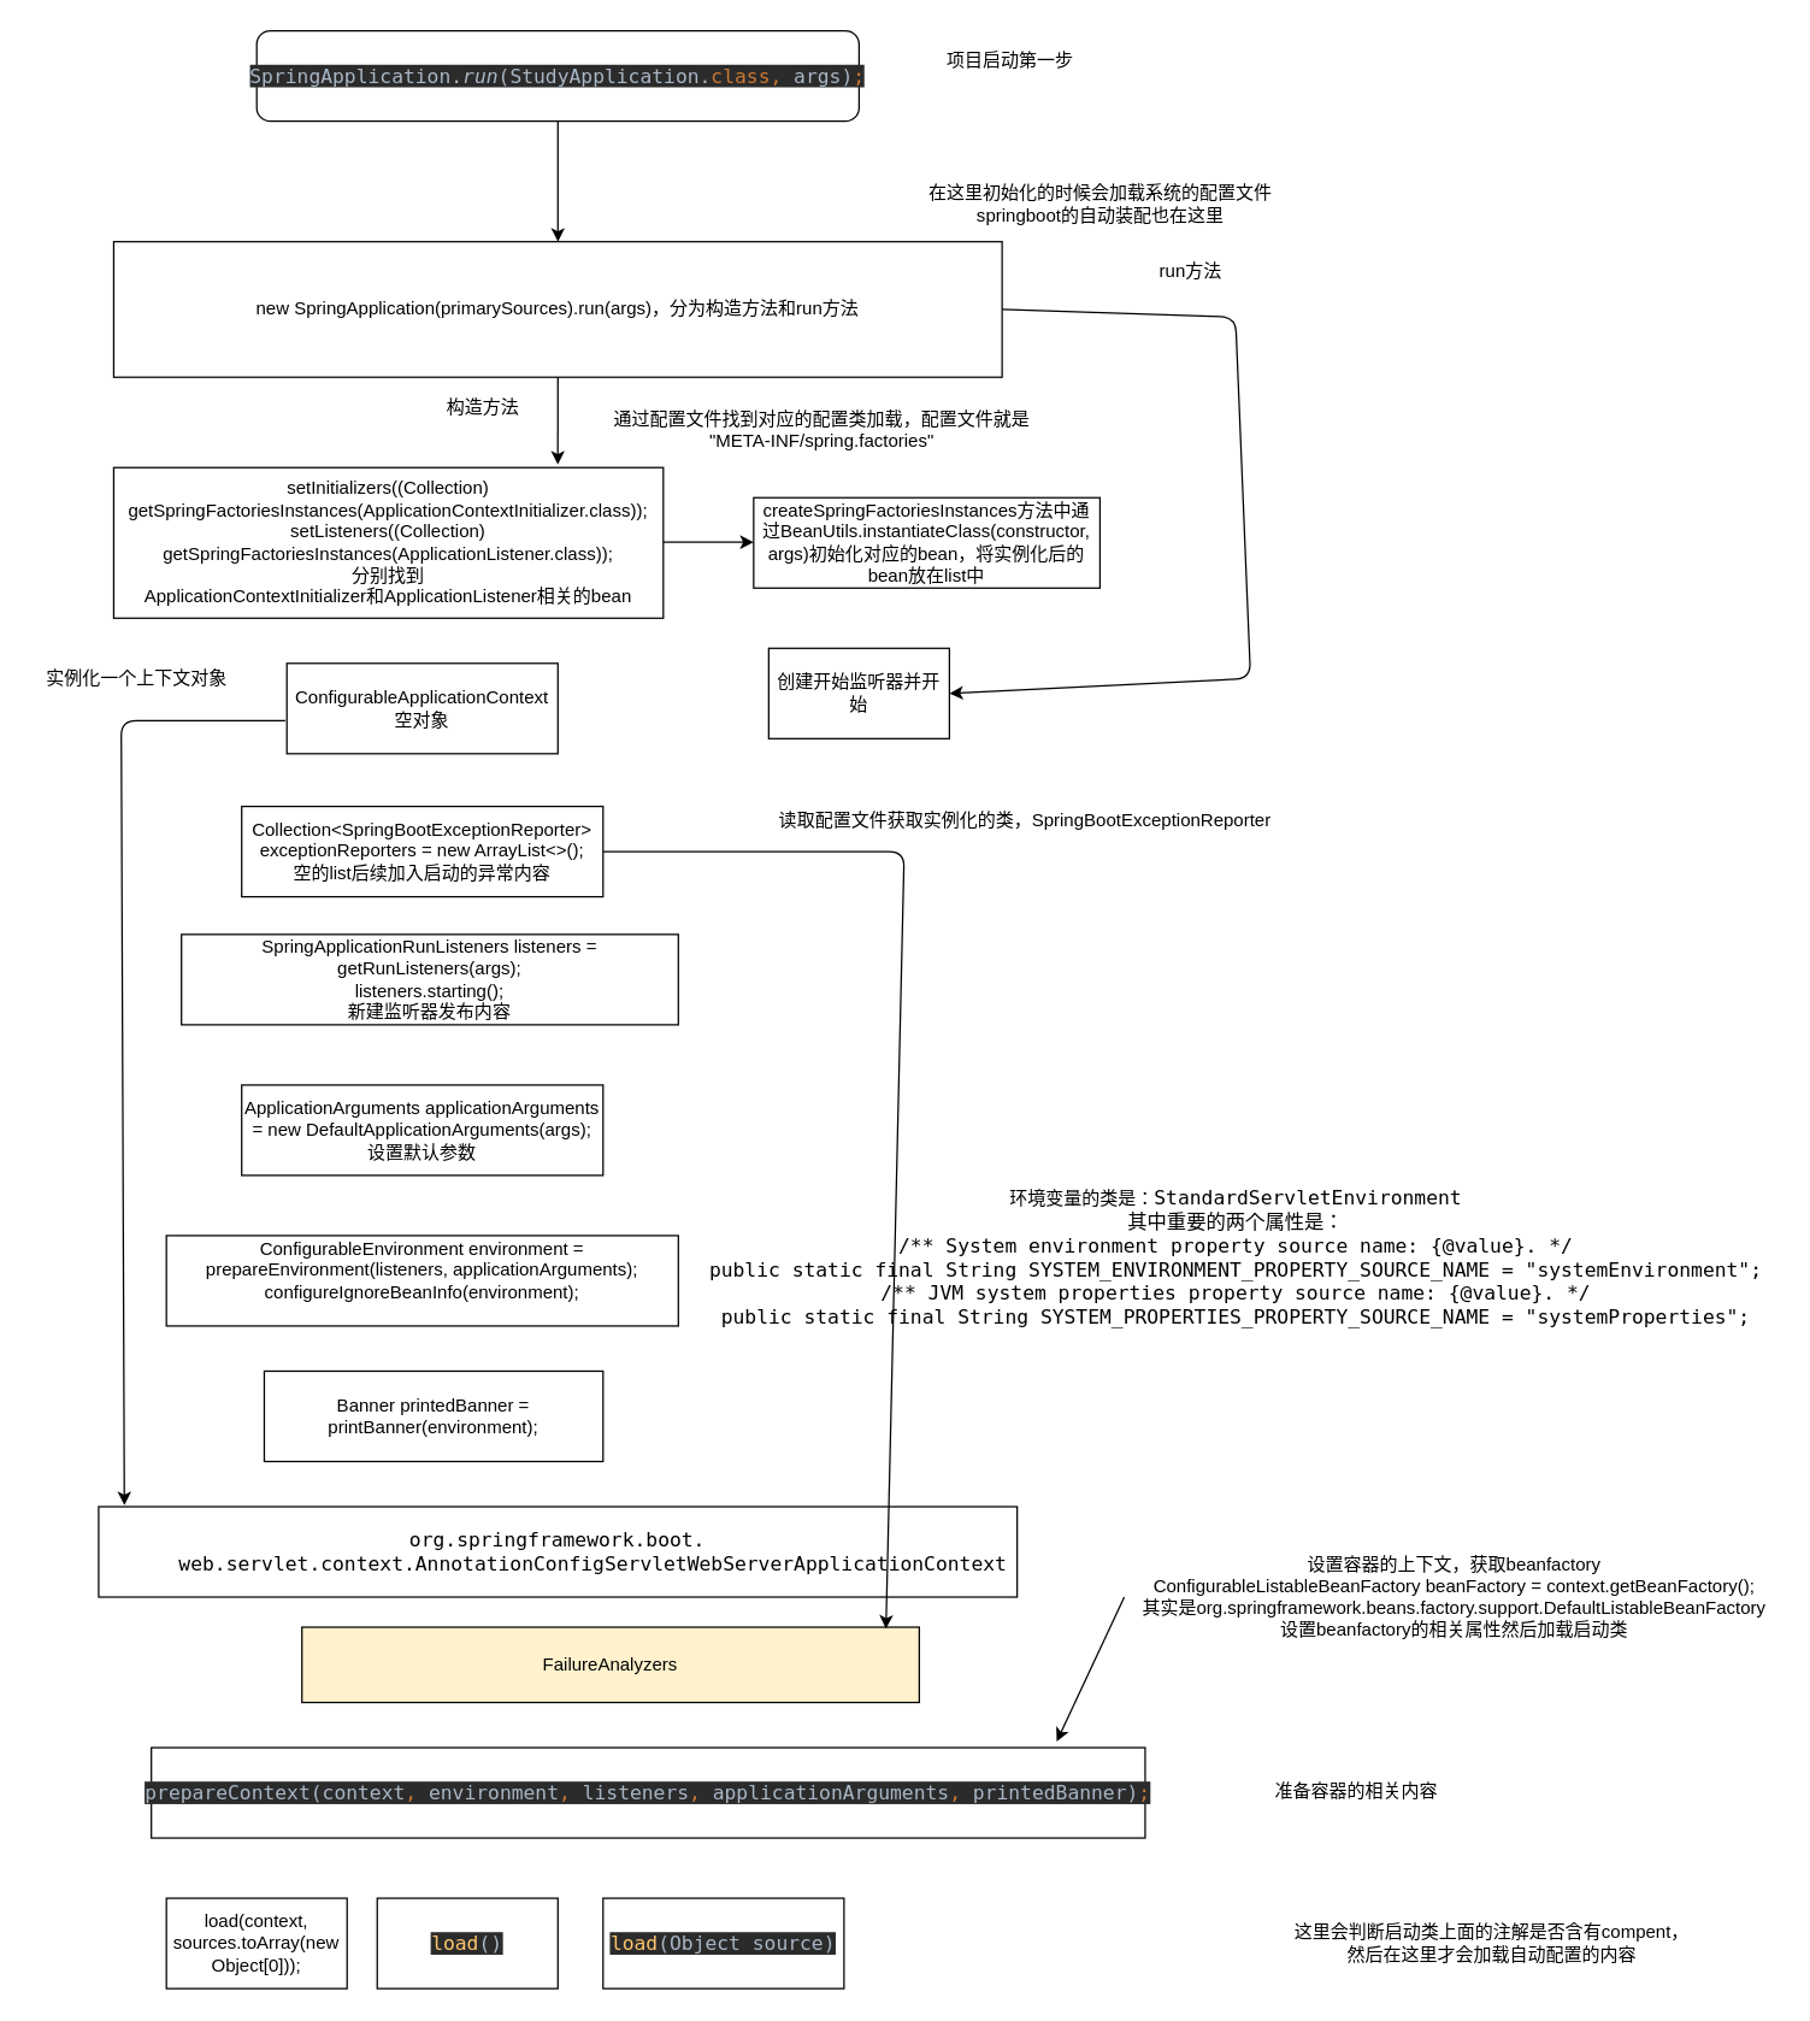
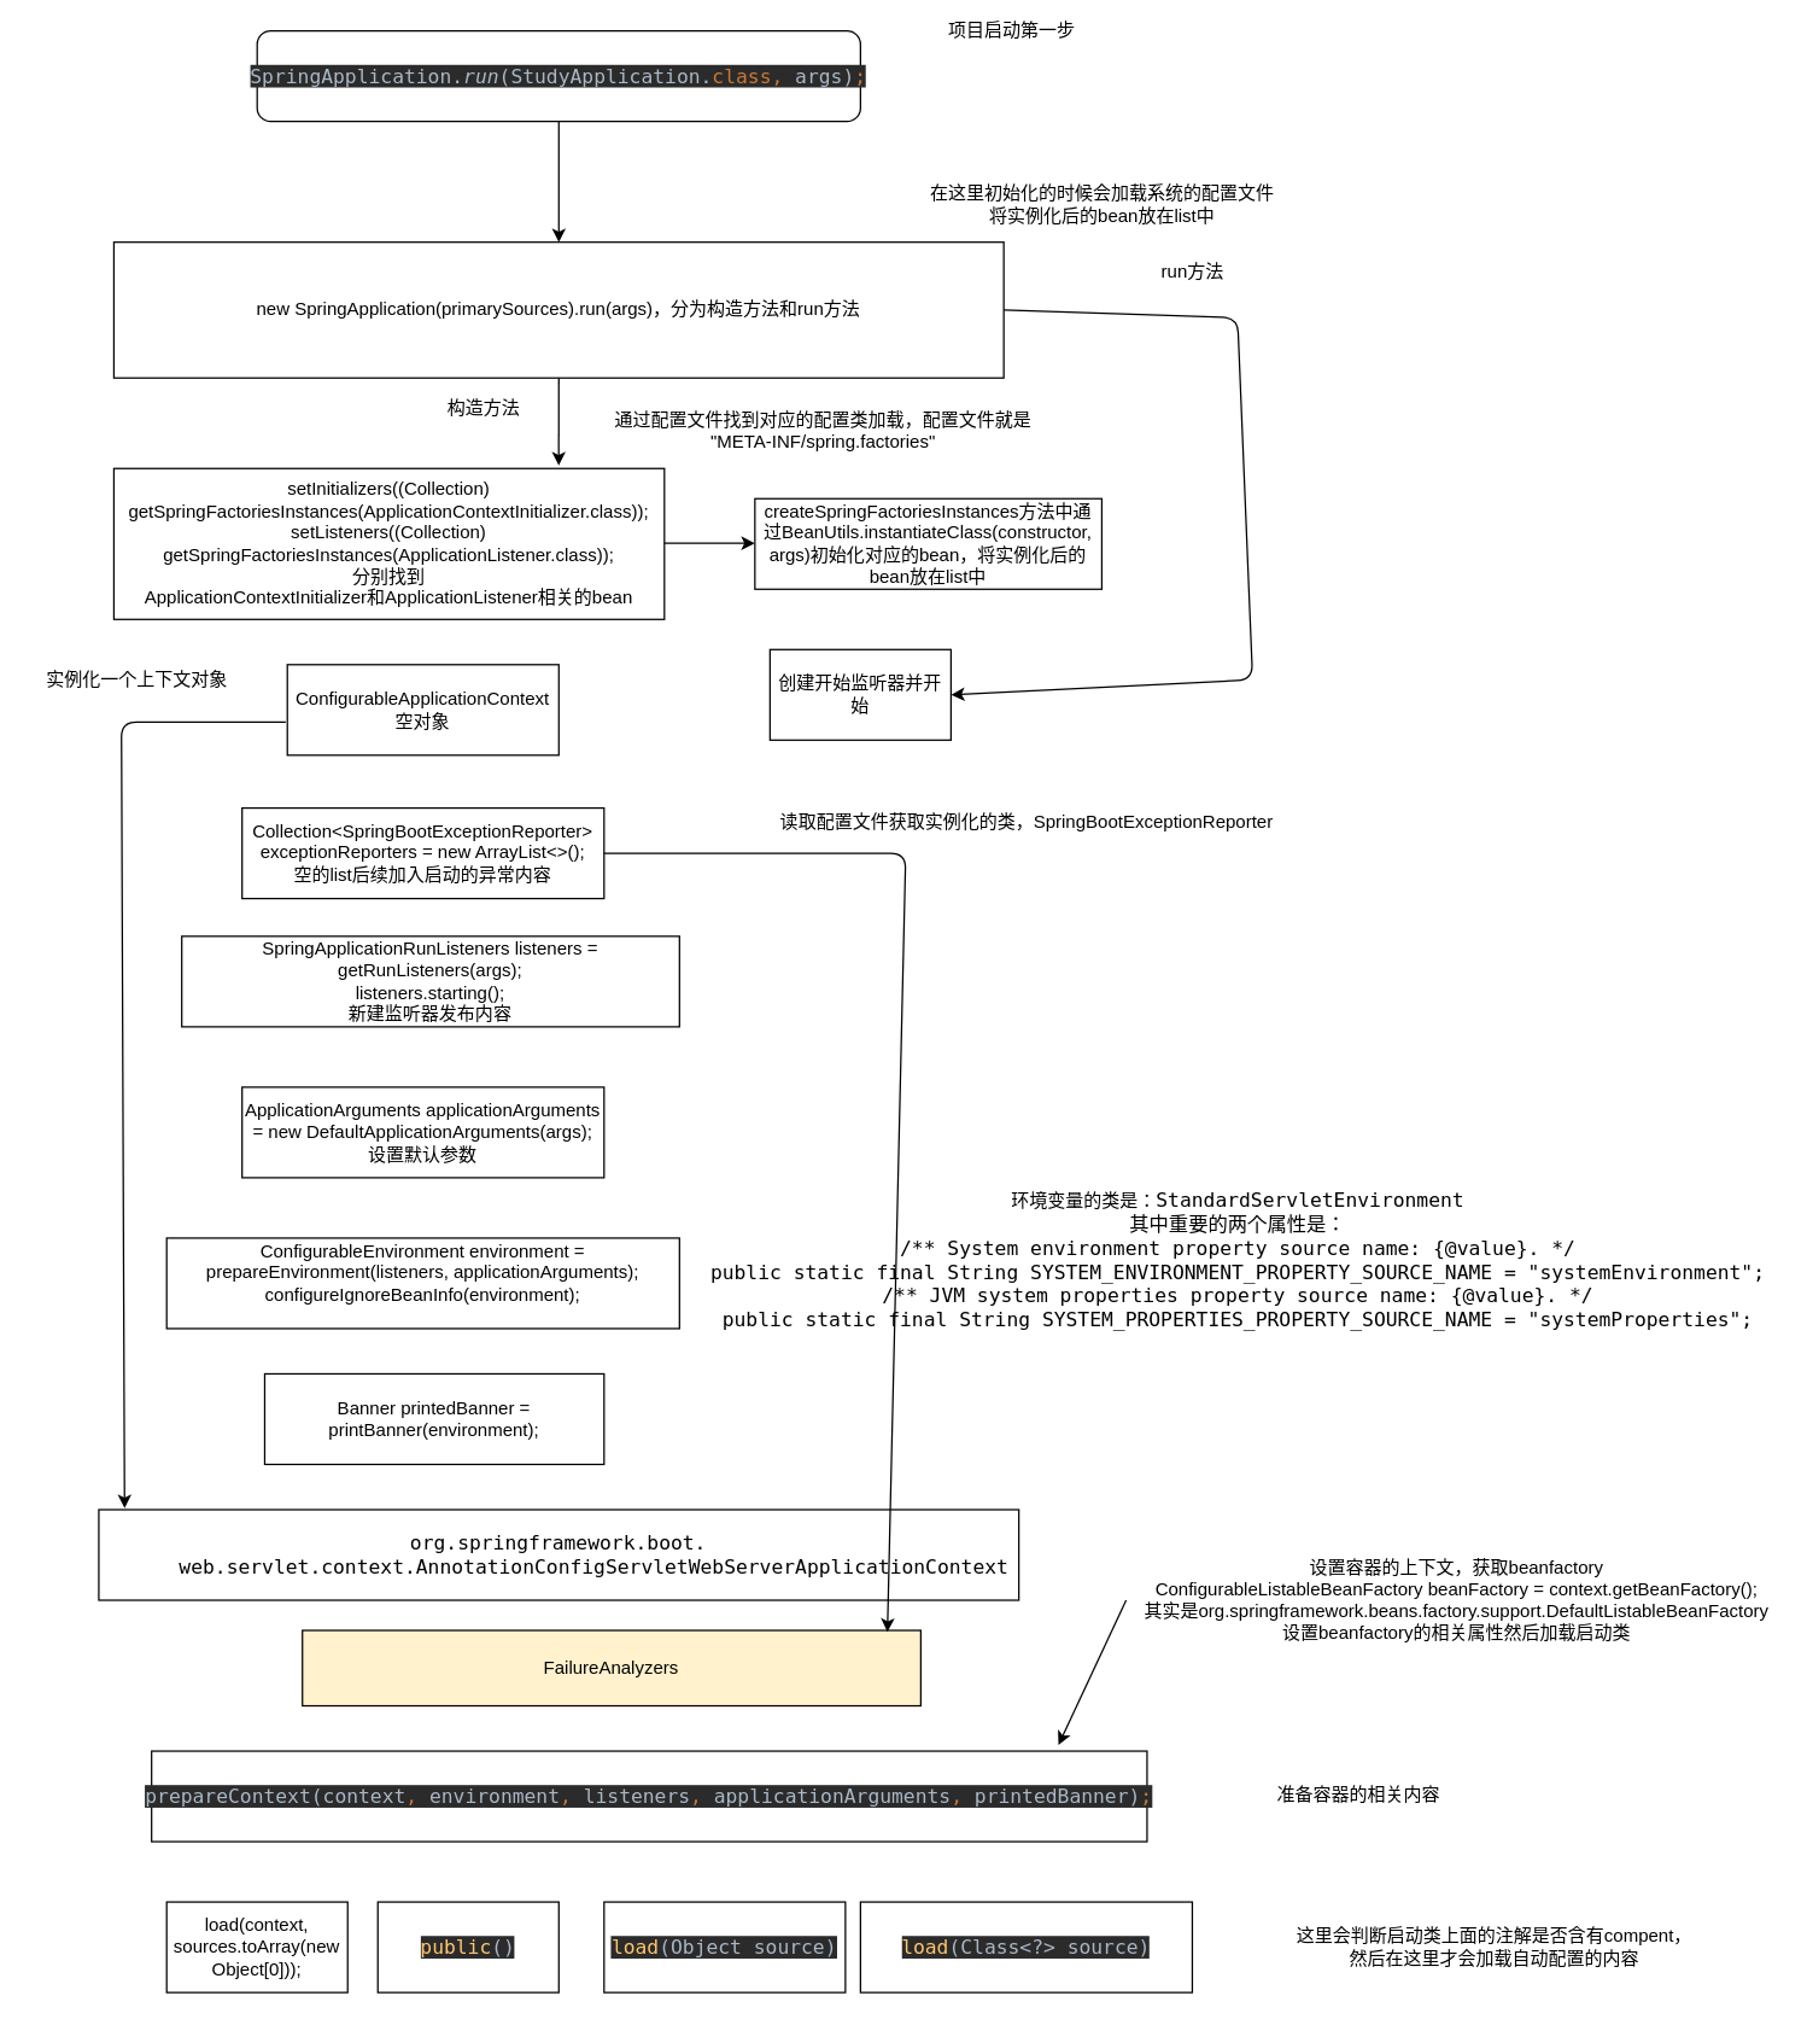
  <mxCell id="0" />
  <mxCell id="1" parent="0" />
  <mxCell id="2" value="&lt;pre style=&quot;background-color: #2b2b2b ; color: #a9b7c6 ; font-family: &amp;#34;jetbrains mono&amp;#34; , monospace ; font-size: 9.8pt&quot;&gt;SpringApplication.&lt;span style=&quot;font-style: italic&quot;&gt;run&lt;/span&gt;(StudyApplication.&lt;span style=&quot;color: #cc7832&quot;&gt;class, &lt;/span&gt;args)&lt;span style=&quot;color: #cc7832&quot;&gt;;&lt;/span&gt;&lt;/pre&gt;" style="rounded=1;whiteSpace=wrap;html=1;" vertex="1" parent="1"><mxGeometry x="170" y="20" width="400" height="60" as="geometry" /></mxCell>
  <mxCell id="3" value="" style="endArrow=classic;html=1;entryX=0.5;entryY=0;entryDx=0;entryDy=0;" edge="1" parent="1" source="2" target="5"><mxGeometry width="50" height="50" relative="1" as="geometry"><mxPoint x="450" y="240" as="sourcePoint" /><mxPoint x="484" y="150" as="targetPoint" /></mxGeometry></mxCell>
- <mxCell id="4" value="项目启动第一步" style="text;html=1;align=center;verticalAlign=middle;resizable=0;points=[];autosize=1;" vertex="1" parent="1"><mxGeometry x="620" y="30" width="100" height="20" as="geometry" /></mxCell>
+ <mxCell id="4" value="项目启动第一步" style="text;html=1;align=center;verticalAlign=middle;resizable=0;points=[];autosize=1;" vertex="1" parent="1"><mxGeometry x="620" y="10" width="100" height="20" as="geometry" /></mxCell>
  <mxCell id="5" value="new SpringApplication(primarySources).run(args)，分为构造方法和run方法" style="rounded=0;whiteSpace=wrap;html=1;" vertex="1" parent="1"><mxGeometry x="75" y="160" width="590" height="90" as="geometry" /></mxCell>
- <mxCell id="6" value="在这里初始化的时候会加载系统的配置文件&lt;br&gt;springboot的自动装配也在这里" style="text;html=1;align=center;verticalAlign=middle;resizable=0;points=[];autosize=1;" vertex="1" parent="1"><mxGeometry x="610" y="120" width="240" height="30" as="geometry" /></mxCell>
+ <mxCell id="6" value="在这里初始化的时候会加载系统的配置文件&lt;br&gt;将实例化后的bean放在list中" style="text;html=1;align=center;verticalAlign=middle;resizable=0;points=[];autosize=1;" vertex="1" parent="1"><mxGeometry x="610" y="120" width="240" height="30" as="geometry" /></mxCell>
  <mxCell id="7" value="&lt;div&gt;setInitializers((Collection) getSpringFactoriesInstances(ApplicationContextInitializer.class));&lt;/div&gt;&lt;div&gt;setListeners((Collection) getSpringFactoriesInstances(ApplicationListener.class));&lt;/div&gt;&lt;div&gt;分别找到&lt;/div&gt;ApplicationContextInitializer和ApplicationListener相关的bean" style="rounded=0;whiteSpace=wrap;html=1;" vertex="1" parent="1"><mxGeometry x="75" y="310" width="365" height="100" as="geometry" /></mxCell>
  <mxCell id="8" value="通过配置文件找到对应的配置类加载，配置文件就是&lt;br&gt;&quot;META-INF/spring.factories&quot;" style="text;html=1;align=center;verticalAlign=middle;resizable=0;points=[];autosize=1;" vertex="1" parent="1"><mxGeometry x="400" y="270" width="290" height="30" as="geometry" /></mxCell>
  <mxCell id="9" value="" style="endArrow=classic;html=1;" edge="1" parent="1"><mxGeometry width="50" height="50" relative="1" as="geometry"><mxPoint x="440" y="359.5" as="sourcePoint" /><mxPoint x="500" y="359.5" as="targetPoint" /></mxGeometry></mxCell>
  <mxCell id="10" value="createSpringFactoriesInstances方法中通过BeanUtils.instantiateClass(constructor, args)初始化对应的bean，将实例化后的bean放在list中" style="rounded=0;whiteSpace=wrap;html=1;" vertex="1" parent="1"><mxGeometry x="500" y="330" width="230" height="60" as="geometry" /></mxCell>
  <mxCell id="11" value="" style="endArrow=classic;html=1;exitX=0.5;exitY=1;exitDx=0;exitDy=0;entryX=0.808;entryY=-0.02;entryDx=0;entryDy=0;entryPerimeter=0;" edge="1" parent="1" source="5" target="7"><mxGeometry width="50" height="50" relative="1" as="geometry"><mxPoint x="240" y="330" as="sourcePoint" /><mxPoint x="290" y="280" as="targetPoint" /></mxGeometry></mxCell>
  <mxCell id="12" value="构造方法" style="text;html=1;align=center;verticalAlign=middle;resizable=0;points=[];autosize=1;" vertex="1" parent="1"><mxGeometry x="290" y="260" width="60" height="20" as="geometry" /></mxCell>
  <mxCell id="13" value="创建开始监听器并开始" style="rounded=0;whiteSpace=wrap;html=1;" vertex="1" parent="1"><mxGeometry x="510" y="430" width="120" height="60" as="geometry" /></mxCell>
  <mxCell id="14" value="" style="endArrow=classic;html=1;exitX=1;exitY=0.5;exitDx=0;exitDy=0;entryX=1;entryY=0.5;entryDx=0;entryDy=0;" edge="1" parent="1" source="5" target="13"><mxGeometry width="50" height="50" relative="1" as="geometry"><mxPoint x="690" y="240" as="sourcePoint" /><mxPoint x="740" y="190" as="targetPoint" /><Array as="points"><mxPoint x="820" y="210" /><mxPoint x="830" y="450" /></Array></mxGeometry></mxCell>
  <mxCell id="15" value="run方法" style="text;html=1;align=center;verticalAlign=middle;resizable=0;points=[];autosize=1;" vertex="1" parent="1"><mxGeometry x="760" y="170" width="60" height="20" as="geometry" /></mxCell>
  <mxCell id="16" value="ConfigurableApplicationContext&lt;br&gt;空对象" style="rounded=0;whiteSpace=wrap;html=1;" vertex="1" parent="1"><mxGeometry x="190" y="440" width="180" height="60" as="geometry" /></mxCell>
  <mxCell id="17" value="Collection&amp;lt;SpringBootExceptionReporter&amp;gt; exceptionReporters = new ArrayList&amp;lt;&amp;gt;();&lt;br&gt;空的list后续加入启动的异常内容" style="rounded=0;whiteSpace=wrap;html=1;" vertex="1" parent="1"><mxGeometry x="160" y="535" width="240" height="60" as="geometry" /></mxCell>
  <mxCell id="18" value="&lt;div&gt;SpringApplicationRunListeners listeners = getRunListeners(args);&lt;/div&gt;&lt;div&gt;&lt;span&gt;  &lt;/span&gt;listeners.starting();&lt;/div&gt;&lt;div&gt;新建监听器发布内容&lt;/div&gt;" style="rounded=0;whiteSpace=wrap;html=1;" vertex="1" parent="1"><mxGeometry x="120" y="620" width="330" height="60" as="geometry" /></mxCell>
  <mxCell id="19" value="ApplicationArguments applicationArguments = new DefaultApplicationArguments(args);&lt;br&gt;设置默认参数" style="rounded=0;whiteSpace=wrap;html=1;" vertex="1" parent="1"><mxGeometry x="160" y="720" width="240" height="60" as="geometry" /></mxCell>
  <mxCell id="20" value="&lt;div&gt;ConfigurableEnvironment environment = prepareEnvironment(listeners, applicationArguments);&lt;/div&gt;&lt;div&gt;configureIgnoreBeanInfo(environment);&lt;/div&gt;&lt;div&gt;&lt;br&gt;&lt;/div&gt;" style="rounded=0;whiteSpace=wrap;html=1;" vertex="1" parent="1"><mxGeometry x="110" y="820" width="340" height="60" as="geometry" /></mxCell>
  <mxCell id="21" value="&lt;span style=&quot;background-color: rgb(255 , 255 , 255)&quot;&gt;环境变量的类是：&lt;font face=&quot;JetBrains Mono, monospace&quot;&gt;&lt;span style=&quot;font-size: 9.8pt&quot;&gt;StandardServletEnvironment&lt;/span&gt;&lt;/font&gt;&lt;br&gt;&lt;font face=&quot;JetBrains Mono, monospace&quot;&gt;&lt;span style=&quot;font-size: 9.8pt&quot;&gt;其中重要的两个属性是：&lt;/span&gt;&lt;/font&gt;&lt;br&gt;&lt;/span&gt;&lt;div&gt;&lt;font face=&quot;JetBrains Mono, monospace&quot;&gt;&lt;span style=&quot;font-size: 13.067px ; background-color: rgb(255 , 255 , 255)&quot;&gt;/** System environment property source name: {@value}. */&lt;/span&gt;&lt;/font&gt;&lt;/div&gt;&lt;div&gt;&lt;font face=&quot;JetBrains Mono, monospace&quot;&gt;&lt;span style=&quot;font-size: 13.067px ; background-color: rgb(255 , 255 , 255)&quot;&gt;public static final String SYSTEM_ENVIRONMENT_PROPERTY_SOURCE_NAME = &quot;systemEnvironment&quot;;&lt;/span&gt;&lt;/font&gt;&lt;/div&gt;&lt;div&gt;&lt;font face=&quot;JetBrains Mono, monospace&quot;&gt;&lt;span style=&quot;font-size: 13.067px ; background-color: rgb(255 , 255 , 255)&quot;&gt;/** JVM system properties property source name: {@value}. */&lt;/span&gt;&lt;/font&gt;&lt;/div&gt;&lt;div&gt;&lt;font face=&quot;JetBrains Mono, monospace&quot;&gt;&lt;span style=&quot;font-size: 13.067px ; background-color: rgb(255 , 255 , 255)&quot;&gt;public static final String SYSTEM_PROPERTIES_PROPERTY_SOURCE_NAME = &quot;systemProperties&quot;;&lt;/span&gt;&lt;/font&gt;&lt;/div&gt;" style="text;html=1;align=center;verticalAlign=middle;resizable=0;points=[];autosize=1;" vertex="1" parent="1"><mxGeometry x="500" y="790" width="640" height="90" as="geometry" /></mxCell>
  <mxCell id="22" value="Banner printedBanner = printBanner(environment);" style="rounded=0;whiteSpace=wrap;html=1;" vertex="1" parent="1"><mxGeometry x="175" y="910" width="225" height="60" as="geometry" /></mxCell>
  <mxCell id="23" value="&lt;pre style=&quot;font-family: &amp;#34;jetbrains mono&amp;#34; , monospace ; font-size: 9.8pt&quot;&gt;&lt;span style=&quot;background-color: rgb(255 , 255 , 255)&quot;&gt;org.springframework.boot.&lt;br&gt;      web.servlet.context.AnnotationConfigServletWebServerApplicationContext&lt;/span&gt;&lt;/pre&gt;" style="rounded=0;whiteSpace=wrap;html=1;" vertex="1" parent="1"><mxGeometry x="65" y="1000" width="610" height="60" as="geometry" /></mxCell>
  <mxCell id="24" value="" style="endArrow=classic;html=1;exitX=-0.006;exitY=0.633;exitDx=0;exitDy=0;exitPerimeter=0;entryX=0.028;entryY=-0.017;entryDx=0;entryDy=0;entryPerimeter=0;" edge="1" parent="1" source="16" target="23"><mxGeometry width="50" height="50" relative="1" as="geometry"><mxPoint x="440" y="700" as="sourcePoint" /><mxPoint x="490" y="650" as="targetPoint" /><Array as="points"><mxPoint x="80" y="478" /></Array></mxGeometry></mxCell>
  <mxCell id="25" value="实例化一个上下文对象" style="text;html=1;align=center;verticalAlign=middle;resizable=0;points=[];autosize=1;" vertex="1" parent="1"><mxGeometry x="20" y="440" width="140" height="20" as="geometry" /></mxCell>
  <mxCell id="26" value="FailureAnalyzers" style="rounded=0;whiteSpace=wrap;html=1;fillColor=#fff2cc;" vertex="1" parent="1"><mxGeometry x="200" y="1080" width="410" height="50" as="geometry" /></mxCell>
  <mxCell id="27" value="" style="endArrow=classic;html=1;exitX=1;exitY=0.5;exitDx=0;exitDy=0;entryX=0.946;entryY=0.02;entryDx=0;entryDy=0;entryPerimeter=0;" edge="1" parent="1" source="17" target="26"><mxGeometry width="50" height="50" relative="1" as="geometry"><mxPoint x="440" y="890" as="sourcePoint" /><mxPoint x="490" y="840" as="targetPoint" /><Array as="points"><mxPoint x="600" y="565" /></Array></mxGeometry></mxCell>
  <mxCell id="28" value="读取配置文件获取实例化的类，SpringBootExceptionReporter" style="text;html=1;align=center;verticalAlign=middle;resizable=0;points=[];autosize=1;" vertex="1" parent="1"><mxGeometry x="510" y="535" width="340" height="20" as="geometry" /></mxCell>
  <mxCell id="29" value="&lt;pre style=&quot;background-color: #2b2b2b ; color: #a9b7c6 ; font-family: &amp;#34;jetbrains mono&amp;#34; , monospace ; font-size: 9.8pt&quot;&gt;prepareContext(context&lt;span style=&quot;color: #cc7832&quot;&gt;, &lt;/span&gt;environment&lt;span style=&quot;color: #cc7832&quot;&gt;, &lt;/span&gt;listeners&lt;span style=&quot;color: #cc7832&quot;&gt;, &lt;/span&gt;applicationArguments&lt;span style=&quot;color: #cc7832&quot;&gt;, &lt;/span&gt;printedBanner)&lt;span style=&quot;color: #cc7832&quot;&gt;;&lt;br&gt;&lt;/span&gt;&lt;/pre&gt;" style="rounded=0;whiteSpace=wrap;html=1;" vertex="1" parent="1"><mxGeometry x="100" y="1160" width="660" height="60" as="geometry" /></mxCell>
  <mxCell id="30" value="准备容器的相关内容" style="text;html=1;align=center;verticalAlign=middle;resizable=0;points=[];autosize=1;" vertex="1" parent="1"><mxGeometry x="840" y="1179" width="120" height="20" as="geometry" /></mxCell>
  <mxCell id="31" value="load(context, sources.toArray(new Object[0]));" style="rounded=0;whiteSpace=wrap;html=1;" vertex="1" parent="1"><mxGeometry x="110" y="1260" width="120" height="60" as="geometry" /></mxCell>
  <mxCell id="32" value="设置容器的上下文，获取beanfactory&lt;br&gt;ConfigurableListableBeanFactory beanFactory = context.getBeanFactory();&lt;br&gt;其实是org.springframework.beans.factory.support.DefaultListableBeanFactory&lt;br&gt;设置beanfactory的相关属性然后加载启动类" style="text;html=1;align=center;verticalAlign=middle;resizable=0;points=[];autosize=1;" vertex="1" parent="1"><mxGeometry x="750" y="1030" width="430" height="60" as="geometry" /></mxCell>
- <mxCell id="33" value="&lt;pre style=&quot;background-color: #2b2b2b ; color: #a9b7c6 ; font-family: &amp;#34;jetbrains mono&amp;#34; , monospace ; font-size: 9.8pt&quot;&gt;&lt;span style=&quot;color: #ffc66d&quot;&gt;load&lt;/span&gt;()&lt;/pre&gt;" style="rounded=0;whiteSpace=wrap;html=1;" vertex="1" parent="1"><mxGeometry x="250" y="1260" width="120" height="60" as="geometry" /></mxCell>
+ <mxCell id="33" value="&lt;pre style=&quot;background-color: #2b2b2b ; color: #a9b7c6 ; font-family: &amp;#34;jetbrains mono&amp;#34; , monospace ; font-size: 9.8pt&quot;&gt;&lt;span style=&quot;color: #ffc66d&quot;&gt;public&lt;/span&gt;()&lt;/pre&gt;" style="rounded=0;whiteSpace=wrap;html=1;" vertex="1" parent="1"><mxGeometry x="250" y="1260" width="120" height="60" as="geometry" /></mxCell>
  <mxCell id="34" value="&lt;pre style=&quot;background-color: #2b2b2b ; color: #a9b7c6 ; font-family: &amp;#34;jetbrains mono&amp;#34; , monospace ; font-size: 9.8pt&quot;&gt;&lt;span style=&quot;color: #ffc66d&quot;&gt;load&lt;/span&gt;(Object source)&lt;/pre&gt;" style="rounded=0;whiteSpace=wrap;html=1;" vertex="1" parent="1"><mxGeometry x="400" y="1260" width="160" height="60" as="geometry" /></mxCell>
+ <mxCell id="35" value="&lt;pre style=&quot;background-color: #2b2b2b ; color: #a9b7c6 ; font-family: &amp;quot;jetbrains mono&amp;quot; , monospace ; font-size: 9.8pt&quot;&gt;&lt;span style=&quot;color: #ffc66d&quot;&gt;load&lt;/span&gt;(Class&amp;lt;?&amp;gt; source)&lt;/pre&gt;" style="rounded=0;whiteSpace=wrap;html=1;" vertex="1" parent="1"><mxGeometry x="570" y="1260" width="220" height="60" as="geometry" /></mxCell>
  <mxCell id="36" value="这里会判断启动类上面的注解是否含有compent，&lt;br&gt;然后在这里才会加载自动配置的内容" style="text;html=1;align=center;verticalAlign=middle;resizable=0;points=[];autosize=1;" vertex="1" parent="1"><mxGeometry x="850" y="1275" width="280" height="30" as="geometry" /></mxCell>
  <mxCell id="37" value="" style="endArrow=classic;html=1;exitX=-0.009;exitY=0.5;exitDx=0;exitDy=0;exitPerimeter=0;entryX=0.911;entryY=-0.067;entryDx=0;entryDy=0;entryPerimeter=0;" edge="1" parent="1" source="32" target="29"><mxGeometry width="50" height="50" relative="1" as="geometry"><mxPoint x="440" y="1120" as="sourcePoint" /><mxPoint x="490" y="1070" as="targetPoint" /></mxGeometry></mxCell>
